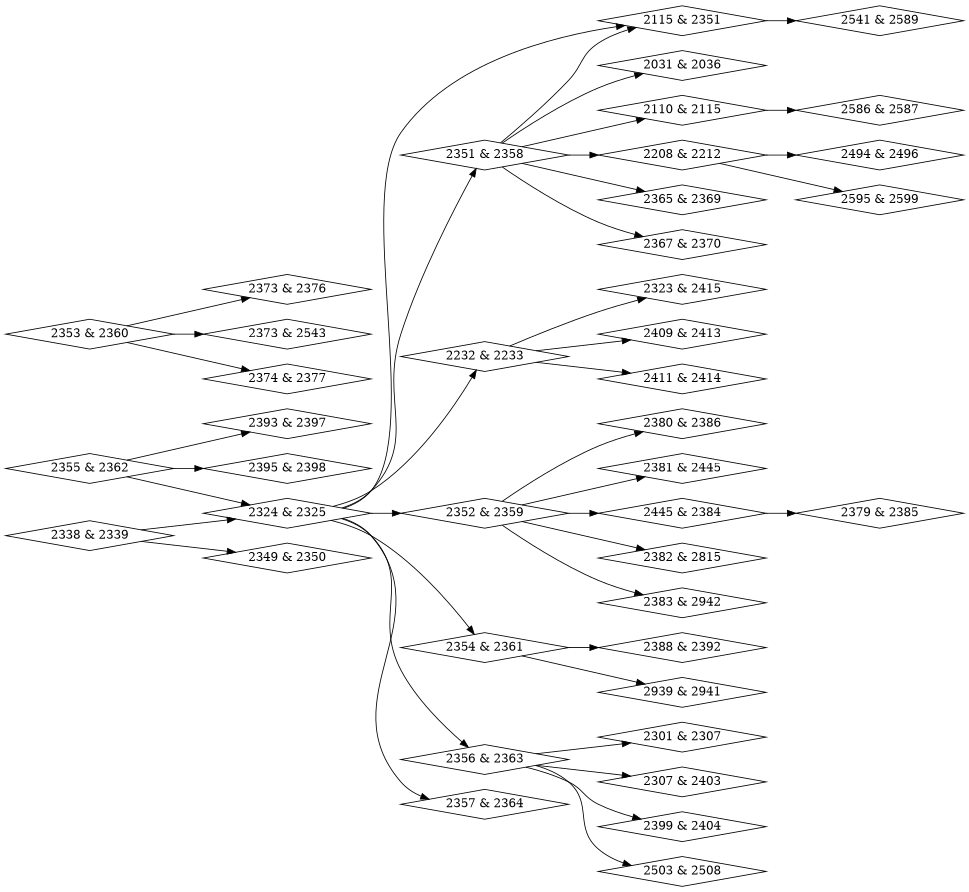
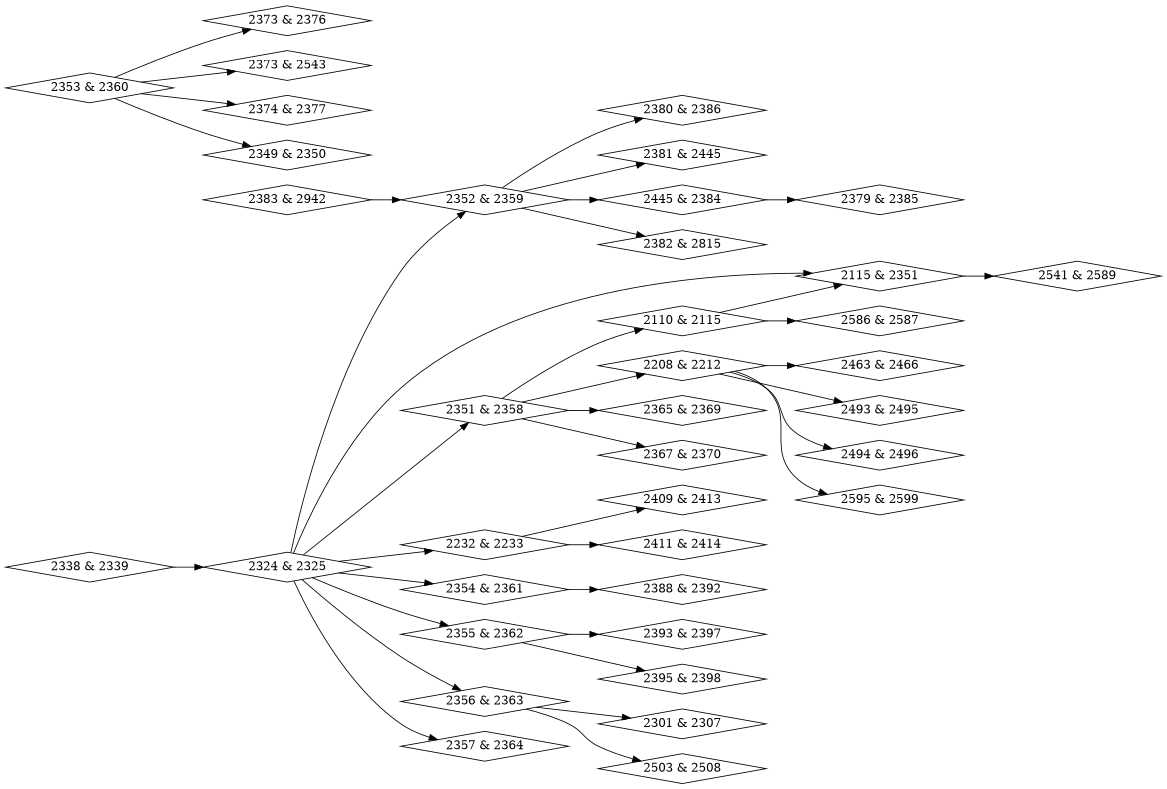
  digraph {
    rankdir=LR
    node [shape=diamond]
-   n1 [label="2031 & 2036"]
    n2 [label="2110 & 2115"]
    n3 [label="2586 & 2587"]
    n4 [label="2115 & 2351"]
    n5 [label="2541 & 2589"]
    n6 [label="2351 & 2358"]
    n7 [label="2208 & 2212"]
    n8 [label="2365 & 2369"]
    n9 [label="2367 & 2370"]
+   n10 [label="2463 & 2466"]
+   n11 [label="2493 & 2495"]
    n12 [label="2494 & 2496"]
    n13 [label="2595 & 2599"]
    n14 [label="2232 & 2233"]
-   n15 [label="2323 & 2415"]
    n16 [label="2409 & 2413"]
    n17 [label="2411 & 2414"]
    n18 [label="2301 & 2307"]
-   n19 [label="2307 & 2403"]
    n20 [label="2324 & 2325"]
    n21 [label="2352 & 2359"]
    n22 [label="2354 & 2361"]
    n23 [label="2355 & 2362"]
    n24 [label="2356 & 2363"]
    n25 [label="2357 & 2364"]
    n26 [label="2380 & 2386"]
    n27 [label="2381 & 2445"]
    n28 [label="2445 & 2384"]
    n29 [label="2382 & 2815"]
    n30 [label="2383 & 2942"]
    n31 [label="2353 & 2360"]
    n32 [label="2373 & 2376"]
    n33 [label="2373 & 2543"]
    n34 [label="2374 & 2377"]
    n35 [label="2388 & 2392"]
-   n36 [label="2939 & 2941"]
    n37 [label="2393 & 2397"]
    n38 [label="2395 & 2398"]
-   n39 [label="2399 & 2404"]
    n40 [label="2503 & 2508"]
    n41 [label="2338 & 2339"]
    n42 [label="2349 & 2350"]
    n43 [label="2379 & 2385"]
    n2 -> n3
    n4 -> n5
-   n6 -> n1
    n6 -> n2
-   n6 -> n4
+   n2 -> n4
    n6 -> n7
    n6 -> n8
    n6 -> n9
+   n7 -> n10
+   n7 -> n11
    n7 -> n12
    n7 -> n13
-   n14 -> n15
    n14 -> n16
    n14 -> n17
    n20 -> n4
    n20 -> n6
    n20 -> n14
    n20 -> n21
    n20 -> n22
-   n23 -> n20
+   n20 -> n23
    n20 -> n24
    n20 -> n25
    n21 -> n26
    n21 -> n27
    n21 -> n28
    n21 -> n29
-   n21 -> n30
+   n30 -> n21
    n22 -> n35
-   n22 -> n36
    n23 -> n37
    n23 -> n38
    n24 -> n18
-   n24 -> n19
-   n24 -> n39
    n24 -> n40
    n28 -> n43
    n31 -> n32
    n31 -> n33
    n31 -> n34
    n41 -> n20
-   n41 -> n42
+   n31 -> n42
  }
